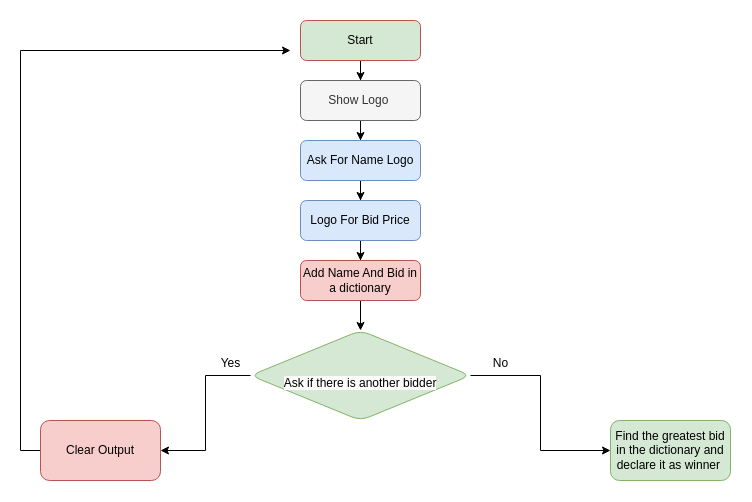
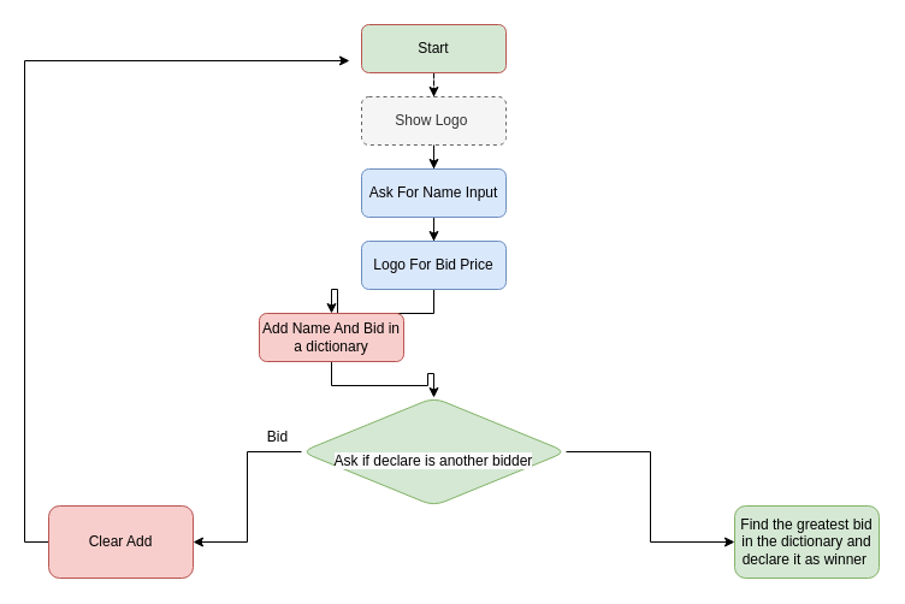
  <mxCell id="0" />
  <mxCell id="1" parent="0" />
- <mxCell id="2" value="" style="edgeStyle=orthogonalEdgeStyle;rounded=0;orthogonalLoop=1;jettySize=auto;html=1;" edge="1" parent="1" source="3" target="5"><mxGeometry relative="1" as="geometry" /></mxCell>
+ <mxCell id="2" value="" style="edgeStyle=orthogonalEdgeStyle;rounded=0;orthogonalLoop=1;jettySize=auto;html=1;dashed=1;" edge="1" parent="1" source="3" target="5"><mxGeometry relative="1" as="geometry" /></mxCell>
  <mxCell id="3" value="Start" style="rounded=1;whiteSpace=wrap;html=1;fontSize=12;glass=0;strokeWidth=1;shadow=0;fillColor=#d5e8d4;strokeColor=#b85450;" vertex="1" parent="1"><mxGeometry x="300" y="20" width="120" height="40" as="geometry" /></mxCell>
  <mxCell id="4" value="" style="edgeStyle=orthogonalEdgeStyle;rounded=0;orthogonalLoop=1;jettySize=auto;html=1;" edge="1" parent="1" source="5" target="7"><mxGeometry relative="1" as="geometry" /></mxCell>
- <mxCell id="5" value="Show Logo&amp;nbsp;" style="rounded=1;whiteSpace=wrap;html=1;fontSize=12;glass=0;strokeWidth=1;shadow=0;fillColor=#f5f5f5;fontColor=#333333;strokeColor=#666666;" vertex="1" parent="1"><mxGeometry x="300" y="80" width="120" height="40" as="geometry" /></mxCell>
+ <mxCell id="5" value="Show Logo&amp;nbsp;" style="rounded=1;whiteSpace=wrap;html=1;fontSize=12;glass=0;strokeWidth=1;shadow=0;fillColor=#f5f5f5;fontColor=#333333;strokeColor=#666666;dashed=1;" vertex="1" parent="1"><mxGeometry x="300" y="80" width="120" height="40" as="geometry" /></mxCell>
  <mxCell id="6" value="" style="edgeStyle=orthogonalEdgeStyle;rounded=0;orthogonalLoop=1;jettySize=auto;html=1;" edge="1" parent="1" source="7" target="9"><mxGeometry relative="1" as="geometry" /></mxCell>
- <mxCell id="7" value="Ask For Name Logo" style="rounded=1;whiteSpace=wrap;html=1;fontSize=12;glass=0;strokeWidth=1;shadow=0;fillColor=#dae8fc;strokeColor=#6c8ebf;" vertex="1" parent="1"><mxGeometry x="300" y="140" width="120" height="40" as="geometry" /></mxCell>
+ <mxCell id="7" value="Ask For Name Input" style="rounded=1;whiteSpace=wrap;html=1;fontSize=12;glass=0;strokeWidth=1;shadow=0;fillColor=#dae8fc;strokeColor=#6c8ebf;" vertex="1" parent="1"><mxGeometry x="300" y="140" width="120" height="40" as="geometry" /></mxCell>
  <mxCell id="8" value="" style="edgeStyle=orthogonalEdgeStyle;rounded=0;orthogonalLoop=1;jettySize=auto;html=1;" edge="1" parent="1" source="9" target="11"><mxGeometry relative="1" as="geometry" /></mxCell>
  <mxCell id="9" value="Logo For Bid Price" style="rounded=1;whiteSpace=wrap;html=1;fontSize=12;glass=0;strokeWidth=1;shadow=0;fillColor=#dae8fc;strokeColor=#6c8ebf;" vertex="1" parent="1"><mxGeometry x="300" y="200" width="120" height="40" as="geometry" /></mxCell>
  <mxCell id="10" value="" style="edgeStyle=orthogonalEdgeStyle;rounded=0;orthogonalLoop=1;jettySize=auto;html=1;" edge="1" parent="1" source="11" target="14"><mxGeometry relative="1" as="geometry" /></mxCell>
- <mxCell id="11" value="Add Name And Bid in a dictionary" style="rounded=1;whiteSpace=wrap;html=1;fontSize=12;glass=0;strokeWidth=1;shadow=0;fillColor=#f8cecc;strokeColor=#b85450;" vertex="1" parent="1"><mxGeometry x="300" y="260" width="120" height="40" as="geometry" /></mxCell>
+ <mxCell id="11" value="Add Name And Bid in a dictionary" style="rounded=1;whiteSpace=wrap;html=1;fontSize=12;glass=0;strokeWidth=1;shadow=0;fillColor=#f8cecc;strokeColor=#b85450;" vertex="1" parent="1"><mxGeometry x="215" y="260" width="120" height="40" as="geometry" /></mxCell>
  <mxCell id="12" value="" style="edgeStyle=orthogonalEdgeStyle;rounded=0;orthogonalLoop=1;jettySize=auto;html=1;" edge="1" parent="1" source="14" target="16"><mxGeometry relative="1" as="geometry" /></mxCell>
  <mxCell id="13" value="" style="edgeStyle=orthogonalEdgeStyle;rounded=0;orthogonalLoop=1;jettySize=auto;html=1;" edge="1" parent="1" source="14" target="17"><mxGeometry relative="1" as="geometry" /></mxCell>
- <mxCell id="14" value="&lt;br&gt;&lt;font style=&quot;&quot;&gt;&lt;span style=&quot;color: rgb(0, 0, 0); font-family: Helvetica; font-style: normal; font-variant-ligatures: normal; font-variant-caps: normal; font-weight: 400; letter-spacing: normal; orphans: 2; text-align: center; text-indent: 0px; text-transform: none; widows: 2; word-spacing: 0px; -webkit-text-stroke-width: 0px; background-color: rgb(251, 251, 251); text-decoration-thickness: initial; text-decoration-style: initial; text-decoration-color: initial; float: none; display: inline !important;&quot;&gt;&lt;font style=&quot;font-size: 12px;&quot;&gt;Ask if there is another bidder&lt;/font&gt;&lt;/span&gt;&lt;br&gt;&lt;/font&gt;" style="rhombus;whiteSpace=wrap;html=1;rounded=1;glass=0;strokeWidth=1;shadow=0;fillColor=#d5e8d4;strokeColor=#82b366;" vertex="1" parent="1"><mxGeometry x="250" y="330" width="220" height="90" as="geometry" /></mxCell>
+ <mxCell id="14" value="&lt;br&gt;&lt;font style=&quot;&quot;&gt;&lt;span style=&quot;color: rgb(0, 0, 0); font-family: Helvetica; font-style: normal; font-variant-ligatures: normal; font-variant-caps: normal; font-weight: 400; letter-spacing: normal; orphans: 2; text-align: center; text-indent: 0px; text-transform: none; widows: 2; word-spacing: 0px; -webkit-text-stroke-width: 0px; background-color: rgb(251, 251, 251); text-decoration-thickness: initial; text-decoration-style: initial; text-decoration-color: initial; float: none; display: inline !important;&quot;&gt;&lt;font style=&quot;font-size: 12px;&quot;&gt;Ask if declare is another bidder&lt;/font&gt;&lt;/span&gt;&lt;br&gt;&lt;/font&gt;" style="rhombus;whiteSpace=wrap;html=1;rounded=1;glass=0;strokeWidth=1;shadow=0;fillColor=#d5e8d4;strokeColor=#82b366;" vertex="1" parent="1"><mxGeometry x="250" y="330" width="220" height="90" as="geometry" /></mxCell>
  <mxCell id="15" style="edgeStyle=orthogonalEdgeStyle;rounded=0;orthogonalLoop=1;jettySize=auto;html=1;" edge="1" parent="1" source="16"><mxGeometry relative="1" as="geometry"><mxPoint x="290" y="50" as="targetPoint" /><Array as="points"><mxPoint x="20" y="450" /><mxPoint x="20" y="50" /></Array></mxGeometry></mxCell>
- <mxCell id="16" value="Clear Output" style="whiteSpace=wrap;html=1;fillColor=#f8cecc;strokeColor=#b85450;rounded=1;glass=0;strokeWidth=1;shadow=0;" vertex="1" parent="1"><mxGeometry x="40" y="420" width="120" height="60" as="geometry" /></mxCell>
+ <mxCell id="16" value="Clear Add" style="whiteSpace=wrap;html=1;fillColor=#f8cecc;strokeColor=#b85450;rounded=1;glass=0;strokeWidth=1;shadow=0;" vertex="1" parent="1"><mxGeometry x="40" y="420" width="120" height="60" as="geometry" /></mxCell>
  <mxCell id="17" value="Find the greatest bid in the dictionary and declare it as winner&amp;nbsp;" style="whiteSpace=wrap;html=1;fillColor=#d5e8d4;strokeColor=#82b366;rounded=1;glass=0;strokeWidth=1;shadow=0;" vertex="1" parent="1"><mxGeometry x="610" y="420" width="120" height="60" as="geometry" /></mxCell>
- <mxCell id="18" value="Yes" style="text;html=1;align=center;verticalAlign=middle;resizable=0;points=[];autosize=1;strokeColor=none;fillColor=none;" vertex="1" parent="1"><mxGeometry x="210" y="348" width="40" height="30" as="geometry" /></mxCell>
- <mxCell id="19" value="No" style="text;html=1;align=center;verticalAlign=middle;resizable=0;points=[];autosize=1;strokeColor=none;fillColor=none;" vertex="1" parent="1"><mxGeometry x="480" y="348" width="40" height="30" as="geometry" /></mxCell>
+ <mxCell id="18" value="Bid" style="text;html=1;align=center;verticalAlign=middle;resizable=0;points=[];autosize=1;strokeColor=none;fillColor=none;" vertex="1" parent="1"><mxGeometry x="210" y="348" width="40" height="30" as="geometry" /></mxCell>
